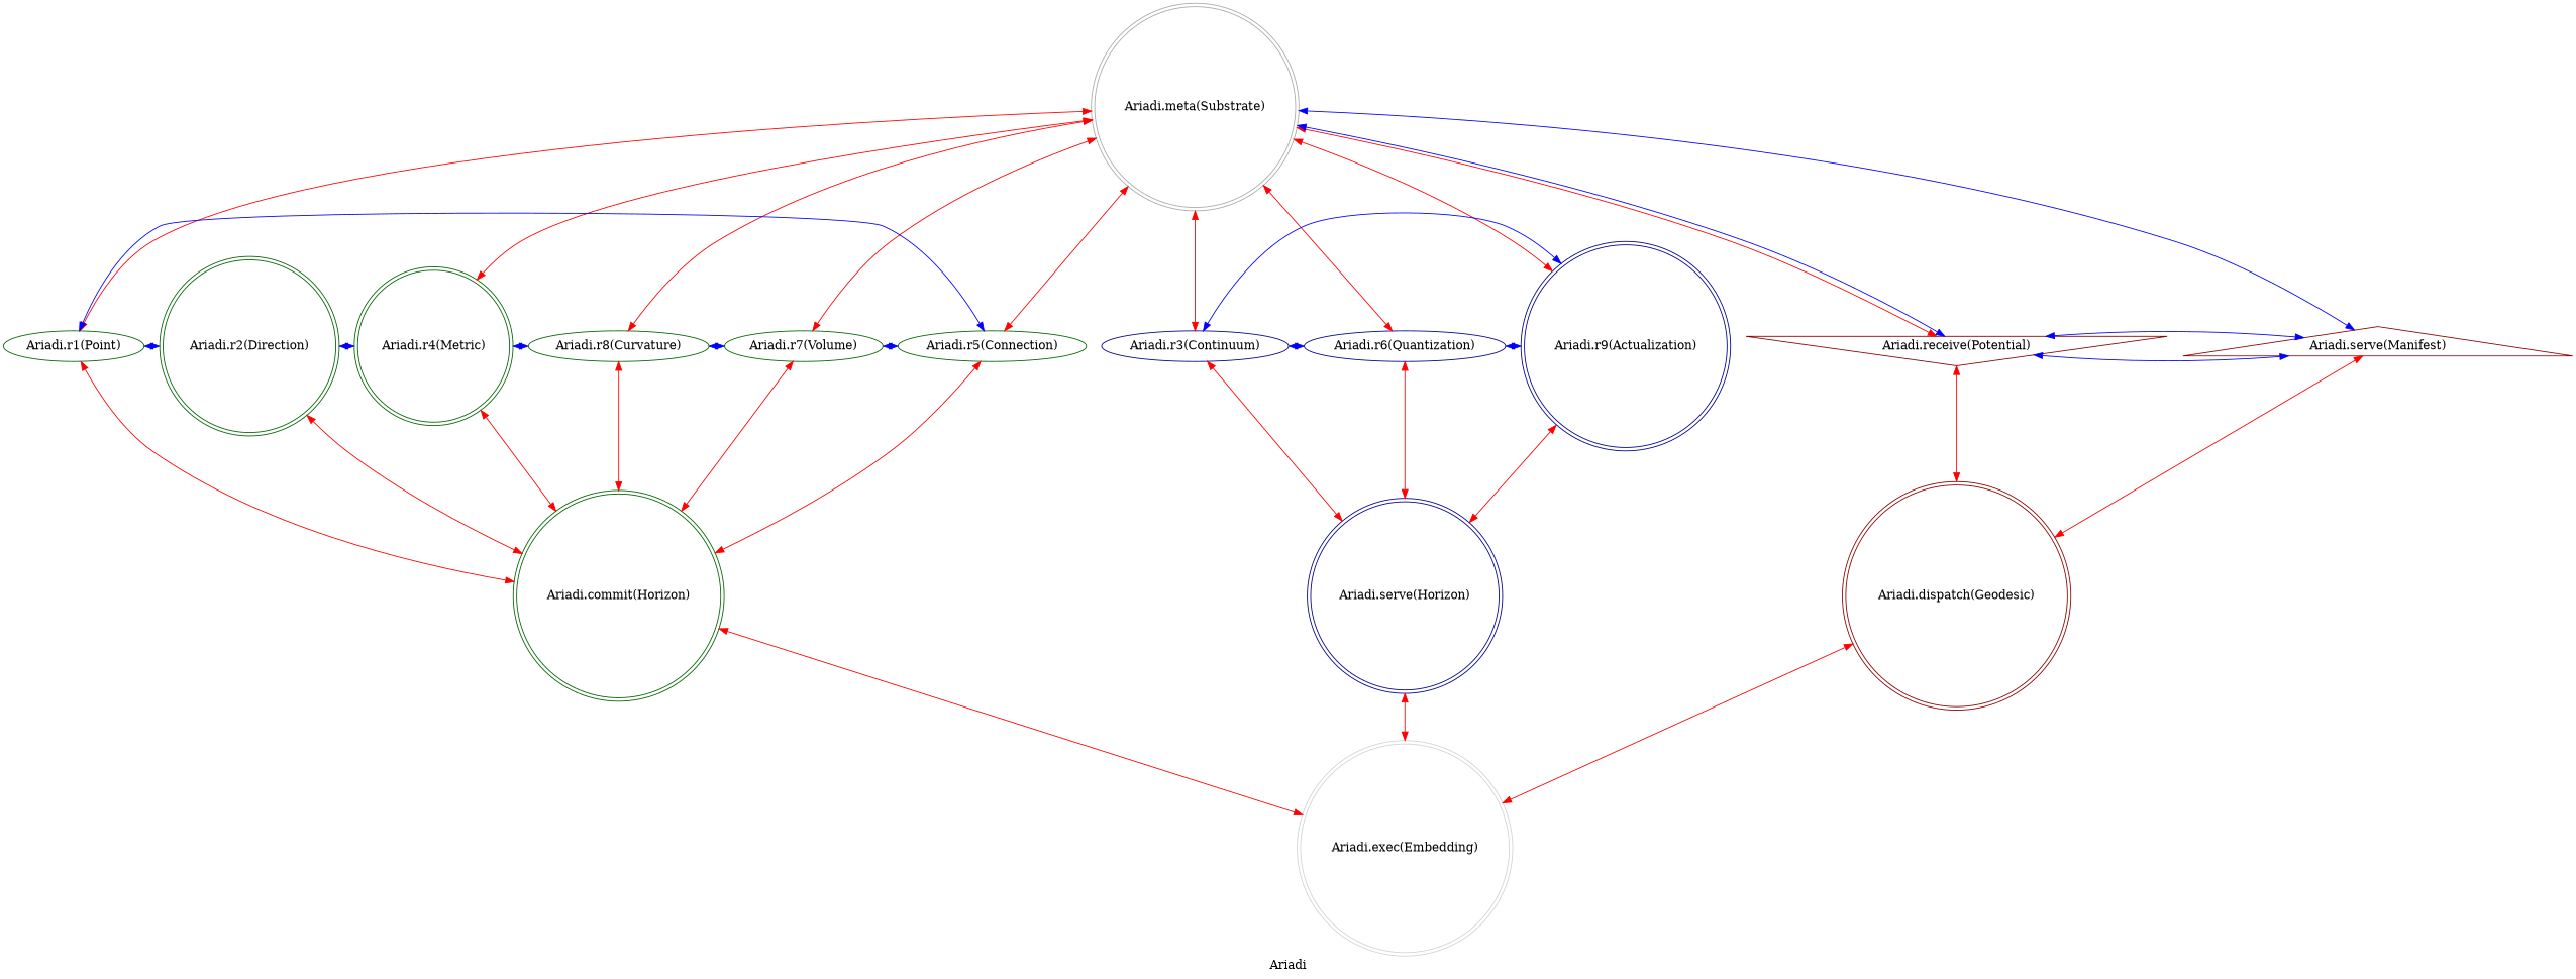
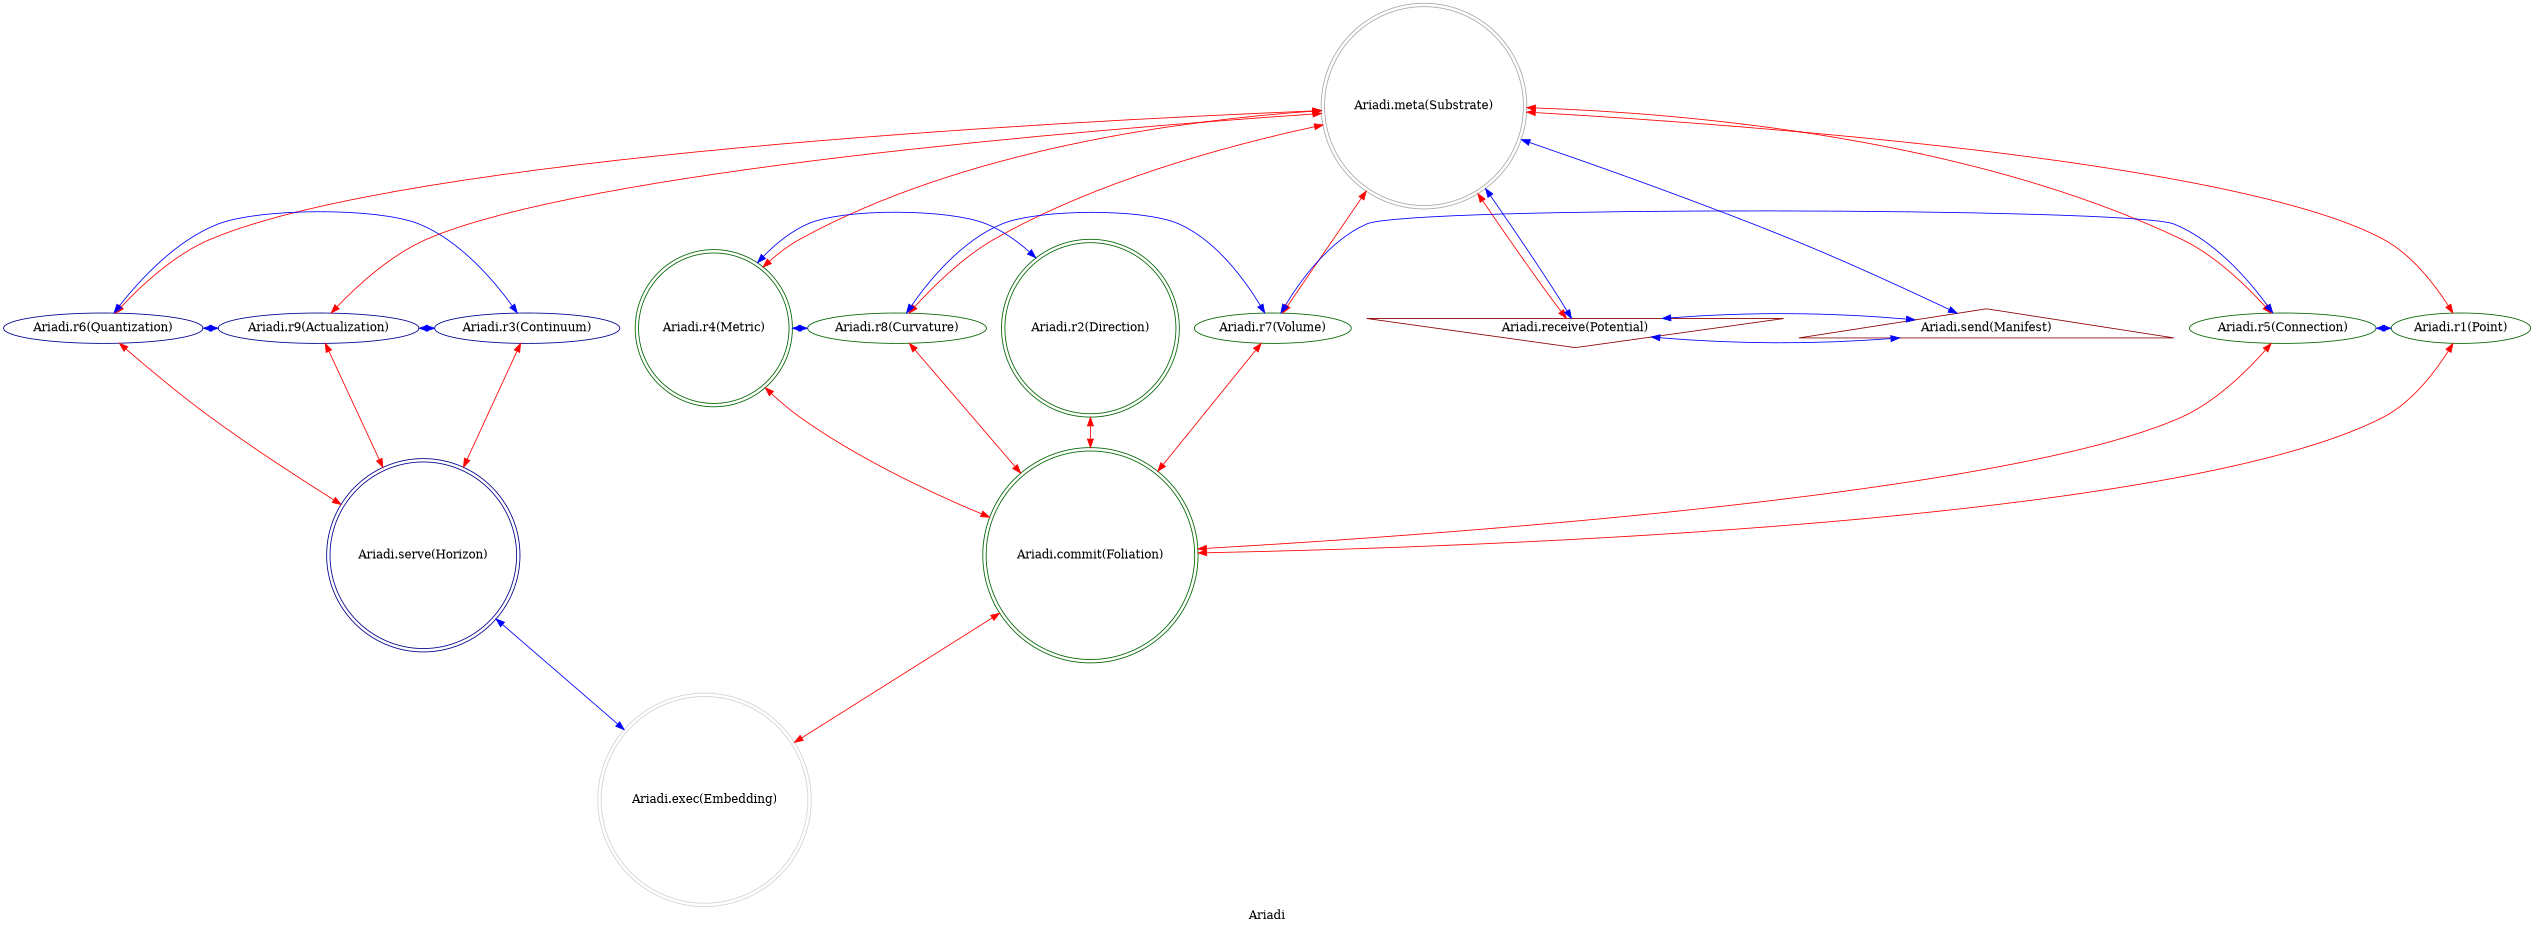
  strict digraph {
    label=Ariadi
    node [color=darkgreen]
    edge [color=red dir=both]
    n1 [color=darkgray label="Ariadi.meta(Substrate)" shape=doublecircle]
    n2 [label="Ariadi.r1(Point)"]
    n3 [label="Ariadi.r2(Direction)" shape=doublecircle]
    n4 [label="Ariadi.r4(Metric)" shape=doublecircle]
    n5 [label="Ariadi.r8(Curvature)"]
    n6 [label="Ariadi.r7(Volume)"]
    n7 [label="Ariadi.r5(Connection)"]
    n8 [color=darkblue label="Ariadi.r3(Continuum)"]
    n9 [color=darkblue label="Ariadi.r6(Quantization)"]
-   n10 [color=darkblue label="Ariadi.r9(Actualization)" shape=doublecircle]
+   n10 [color=darkblue label="Ariadi.r9(Actualization)"]
    n11 [color=darkred label="Ariadi.receive(Potential)" shape=invtriangle]
-   n12 [color=darkred label="Ariadi.serve(Manifest)" shape=triangle]
-   n13 [color=darkred label="Ariadi.dispatch(Geodesic)" shape=doublecircle]
-   n14 [label="Ariadi.commit(Horizon)" shape=doublecircle]
+   n12 [color=darkred label="Ariadi.send(Manifest)" shape=triangle]
+   n14 [label="Ariadi.commit(Foliation)" shape=doublecircle]
    n15 [color=darkblue label="Ariadi.serve(Horizon)" shape=doublecircle]
    n16 [color=lightgray label="Ariadi.exec(Embedding)" shape=doublecircle]
    subgraph sub_1 {
      rank=same
      n1
    }
    subgraph sub_2 {
      rank=same
      n2
      n3
      n4
      n5
      n6
      n7
      n8
      n9
      n10
      n11
      n12
    }
    subgraph sub_3 {
      rank=same
-     n13
      n14
      n15
    }
    subgraph sub_4 {
      rank=same
      n16
    }
    n1 -> n2
    n1 -> n4
    n1 -> n5
    n1 -> n6
    n1 -> n7
-   n1 -> n8
    n1 -> n9
    n1 -> n10
    n1 -> n11
    n1 -> n12 [color=blue]
-   n2 -> n3 [color=blue]
    n2 -> n14
    n3 -> n4 [color=blue]
    n3 -> n14
    n4 -> n5 [color=blue]
    n4 -> n14
    n5 -> n6 [color=blue]
    n5 -> n14
    n6 -> n7 [color=blue]
    n6 -> n14
    n7 -> n2 [color=blue]
    n7 -> n14
    n8 -> n9 [color=blue]
    n8 -> n15
    n9 -> n10 [color=blue]
    n9 -> n15
    n10 -> n8 [color=blue]
    n10 -> n15
    n11 -> n1 [color=blue]
    n11 -> n12 [color=blue]
-   n11 -> n13
    n12 -> n11 [color=blue]
-   n12 -> n13
-   n13 -> n16
    n14 -> n16
-   n15 -> n16
+   n15 -> n16 [color=blue]
  }
